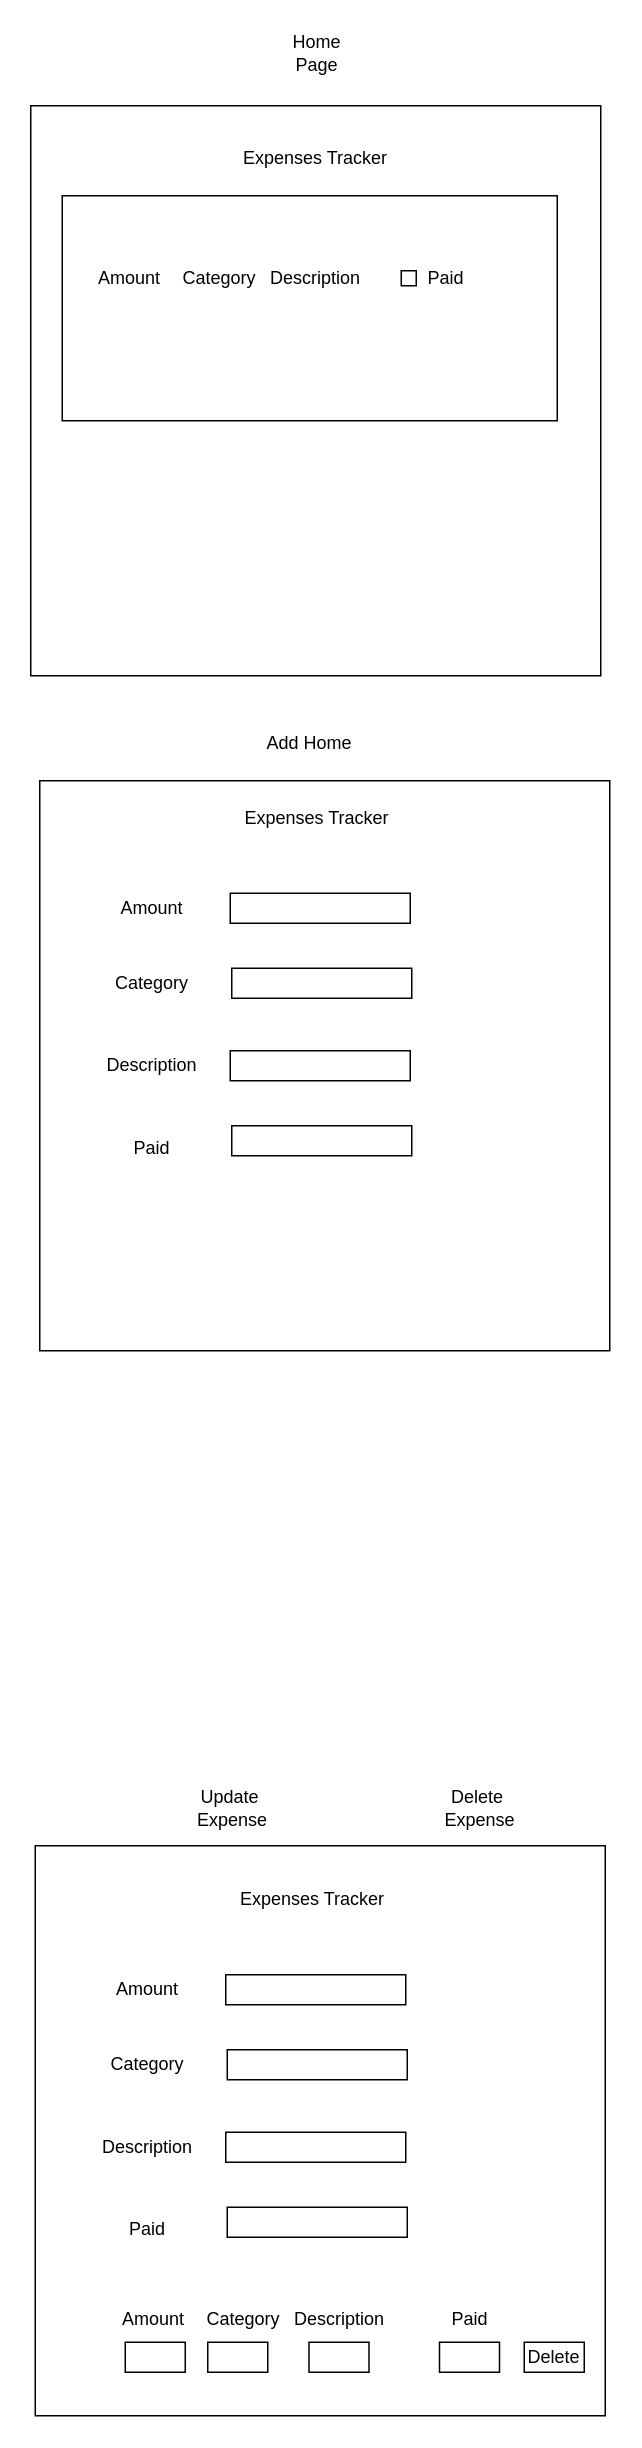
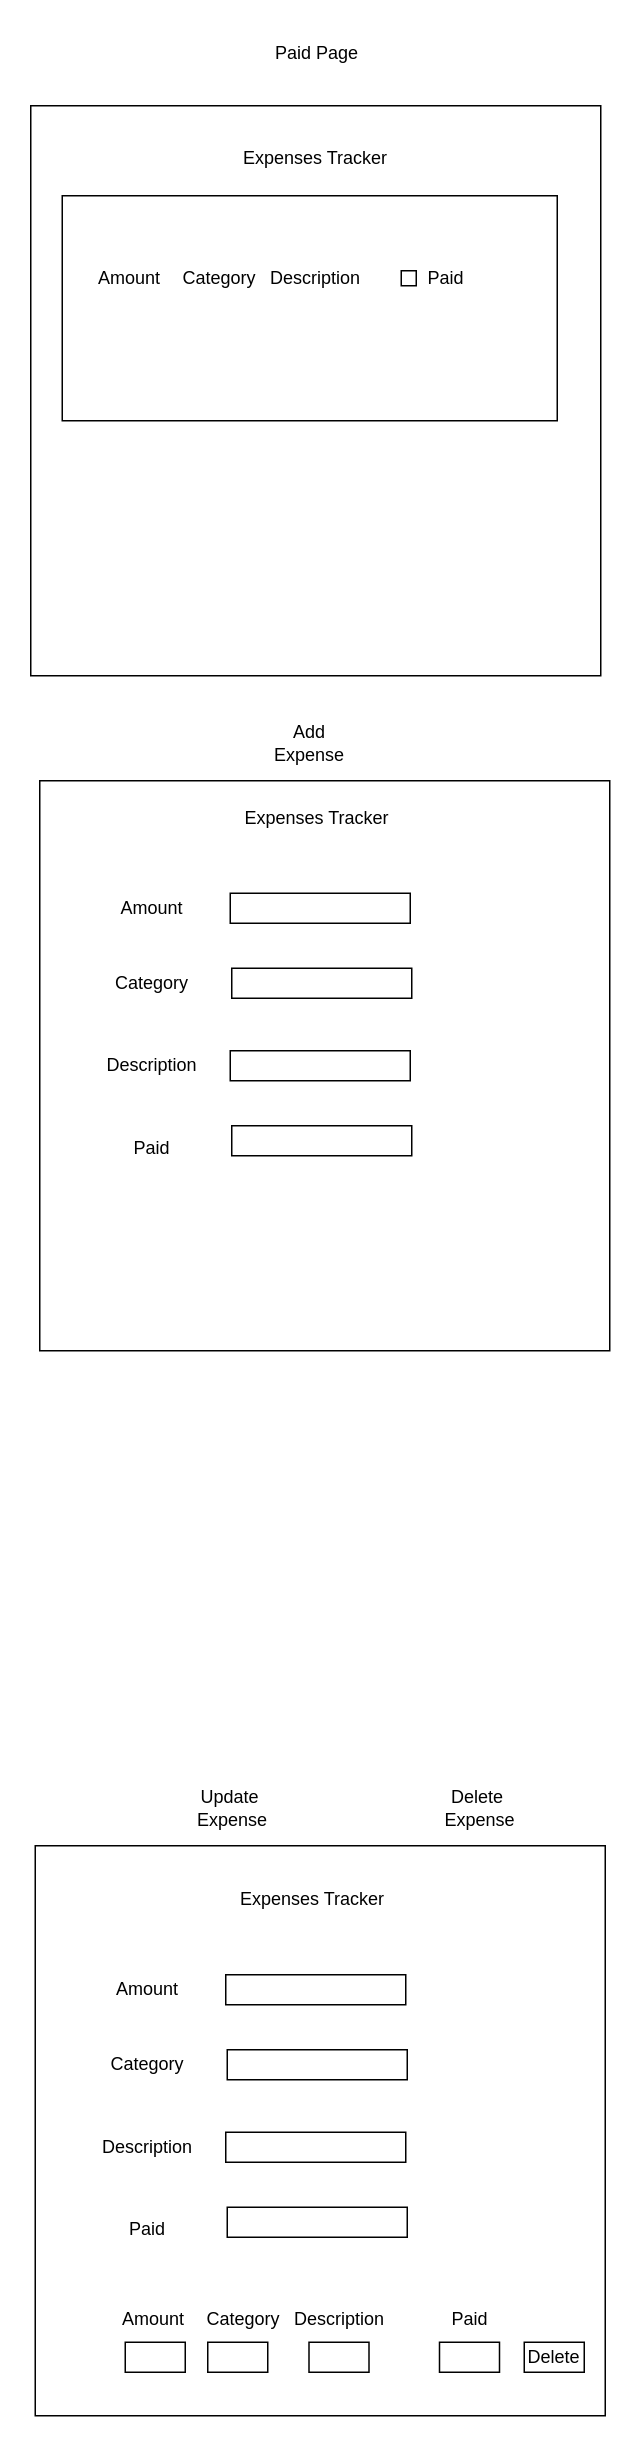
  <mxCell id="0" />
  <mxCell id="1" parent="0" />
  <mxCell id="2" value="" style="whiteSpace=wrap;html=1;aspect=fixed;" vertex="1" parent="1"><mxGeometry x="20" y="70" width="380" height="380" as="geometry" /></mxCell>
  <mxCell id="3" value="Expenses Tracker&lt;br&gt;" style="text;html=1;strokeColor=none;fillColor=none;align=center;verticalAlign=middle;whiteSpace=wrap;rounded=0;" vertex="1" parent="1"><mxGeometry x="153" y="90" width="114" height="30" as="geometry" /></mxCell>
  <mxCell id="4" value="" style="rounded=0;whiteSpace=wrap;html=1;" vertex="1" parent="1"><mxGeometry x="41" y="130" width="330" height="150" as="geometry" /></mxCell>
  <mxCell id="5" value="Amount" style="text;html=1;strokeColor=none;fillColor=none;align=center;verticalAlign=middle;whiteSpace=wrap;rounded=0;" vertex="1" parent="1"><mxGeometry x="56" y="170" width="60" height="30" as="geometry" /></mxCell>
  <mxCell id="6" value="Category" style="text;html=1;strokeColor=none;fillColor=none;align=center;verticalAlign=middle;whiteSpace=wrap;rounded=0;" vertex="1" parent="1"><mxGeometry x="116" y="170" width="60" height="30" as="geometry" /></mxCell>
  <mxCell id="7" value="Description" style="text;html=1;strokeColor=none;fillColor=none;align=center;verticalAlign=middle;whiteSpace=wrap;rounded=0;" vertex="1" parent="1"><mxGeometry x="180" y="170" width="60" height="30" as="geometry" /></mxCell>
  <mxCell id="8" value="" style="whiteSpace=wrap;html=1;aspect=fixed;" vertex="1" parent="1"><mxGeometry x="267" y="180" width="10" height="10" as="geometry" /></mxCell>
  <mxCell id="9" value="Paid" style="text;html=1;strokeColor=none;fillColor=none;align=center;verticalAlign=middle;whiteSpace=wrap;rounded=0;" vertex="1" parent="1"><mxGeometry x="267" y="170" width="60" height="30" as="geometry" /></mxCell>
- <mxCell id="10" value="Home Page" style="text;html=1;strokeColor=none;fillColor=none;align=center;verticalAlign=middle;whiteSpace=wrap;rounded=0;" vertex="1" parent="1"><mxGeometry x="181" y="20" width="60" height="30" as="geometry" /></mxCell>
+ <mxCell id="10" value="Paid Page" style="text;html=1;strokeColor=none;fillColor=none;align=center;verticalAlign=middle;whiteSpace=wrap;rounded=0;" vertex="1" parent="1"><mxGeometry x="181" y="20" width="60" height="30" as="geometry" /></mxCell>
  <mxCell id="11" value="" style="whiteSpace=wrap;html=1;aspect=fixed;" vertex="1" parent="1"><mxGeometry x="26" y="520" width="380" height="380" as="geometry" /></mxCell>
- <mxCell id="12" value="Add Home" style="text;html=1;strokeColor=none;fillColor=none;align=center;verticalAlign=middle;whiteSpace=wrap;rounded=0;" vertex="1" parent="1"><mxGeometry x="176" y="480" width="60" height="30" as="geometry" /></mxCell>
+ <mxCell id="12" value="Add Expense" style="text;html=1;strokeColor=none;fillColor=none;align=center;verticalAlign=middle;whiteSpace=wrap;rounded=0;" vertex="1" parent="1"><mxGeometry x="176" y="480" width="60" height="30" as="geometry" /></mxCell>
  <mxCell id="13" value="" style="whiteSpace=wrap;html=1;aspect=fixed;" vertex="1" parent="1"><mxGeometry x="23" y="1230" width="380" height="380" as="geometry" /></mxCell>
  <mxCell id="14" value="Update&lt;br&gt;&amp;nbsp;Expense" style="text;html=1;strokeColor=none;fillColor=none;align=center;verticalAlign=middle;whiteSpace=wrap;rounded=0;" vertex="1" parent="1"><mxGeometry x="123" y="1190" width="60" height="30" as="geometry" /></mxCell>
  <mxCell id="15" value="Delete&lt;br&gt;&amp;nbsp;Expense" style="text;html=1;strokeColor=none;fillColor=none;align=center;verticalAlign=middle;whiteSpace=wrap;rounded=0;" vertex="1" parent="1"><mxGeometry x="287.5" y="1190" width="60" height="30" as="geometry" /></mxCell>
  <mxCell id="16" value="Expenses Tracker&lt;br&gt;" style="text;html=1;strokeColor=none;fillColor=none;align=center;verticalAlign=middle;whiteSpace=wrap;rounded=0;" vertex="1" parent="1"><mxGeometry x="154" y="530" width="114" height="30" as="geometry" /></mxCell>
  <mxCell id="17" value="Category" style="text;html=1;strokeColor=none;fillColor=none;align=center;verticalAlign=middle;whiteSpace=wrap;rounded=0;" vertex="1" parent="1"><mxGeometry x="70.5" y="640" width="60" height="30" as="geometry" /></mxCell>
  <mxCell id="18" value="Amount" style="text;html=1;strokeColor=none;fillColor=none;align=center;verticalAlign=middle;whiteSpace=wrap;rounded=0;" vertex="1" parent="1"><mxGeometry x="70.5" y="590" width="60" height="30" as="geometry" /></mxCell>
  <mxCell id="19" value="Paid" style="text;html=1;strokeColor=none;fillColor=none;align=center;verticalAlign=middle;whiteSpace=wrap;rounded=0;" vertex="1" parent="1"><mxGeometry x="70.5" y="750" width="60" height="30" as="geometry" /></mxCell>
  <mxCell id="20" value="Description" style="text;html=1;strokeColor=none;fillColor=none;align=center;verticalAlign=middle;whiteSpace=wrap;rounded=0;" vertex="1" parent="1"><mxGeometry x="70.5" y="695" width="60" height="30" as="geometry" /></mxCell>
  <mxCell id="21" value="" style="rounded=0;whiteSpace=wrap;html=1;" vertex="1" parent="1"><mxGeometry x="153" y="595" width="120" height="20" as="geometry" /></mxCell>
  <mxCell id="22" value="" style="rounded=0;whiteSpace=wrap;html=1;" vertex="1" parent="1"><mxGeometry x="154" y="645" width="120" height="20" as="geometry" /></mxCell>
  <mxCell id="23" value="" style="rounded=0;whiteSpace=wrap;html=1;" vertex="1" parent="1"><mxGeometry x="153" y="700" width="120" height="20" as="geometry" /></mxCell>
  <mxCell id="24" value="" style="rounded=0;whiteSpace=wrap;html=1;" vertex="1" parent="1"><mxGeometry x="154" y="750" width="120" height="20" as="geometry" /></mxCell>
  <mxCell id="25" value="Expenses Tracker&lt;br&gt;" style="text;html=1;strokeColor=none;fillColor=none;align=center;verticalAlign=middle;whiteSpace=wrap;rounded=0;" vertex="1" parent="1"><mxGeometry x="151" y="1251" width="114" height="30" as="geometry" /></mxCell>
  <mxCell id="26" value="" style="rounded=0;whiteSpace=wrap;html=1;" vertex="1" parent="1"><mxGeometry x="150" y="1316" width="120" height="20" as="geometry" /></mxCell>
  <mxCell id="27" value="" style="rounded=0;whiteSpace=wrap;html=1;" vertex="1" parent="1"><mxGeometry x="151" y="1366" width="120" height="20" as="geometry" /></mxCell>
  <mxCell id="28" value="Category" style="text;html=1;strokeColor=none;fillColor=none;align=center;verticalAlign=middle;whiteSpace=wrap;rounded=0;" vertex="1" parent="1"><mxGeometry x="67.5" y="1361" width="60" height="30" as="geometry" /></mxCell>
  <mxCell id="29" value="Amount" style="text;html=1;strokeColor=none;fillColor=none;align=center;verticalAlign=middle;whiteSpace=wrap;rounded=0;" vertex="1" parent="1"><mxGeometry x="67.5" y="1311" width="60" height="30" as="geometry" /></mxCell>
  <mxCell id="30" value="Description" style="text;html=1;strokeColor=none;fillColor=none;align=center;verticalAlign=middle;whiteSpace=wrap;rounded=0;" vertex="1" parent="1"><mxGeometry x="67.5" y="1416" width="60" height="30" as="geometry" /></mxCell>
  <mxCell id="31" value="Paid" style="text;html=1;strokeColor=none;fillColor=none;align=center;verticalAlign=middle;whiteSpace=wrap;rounded=0;" vertex="1" parent="1"><mxGeometry x="67.5" y="1471" width="60" height="30" as="geometry" /></mxCell>
  <mxCell id="32" value="" style="rounded=0;whiteSpace=wrap;html=1;" vertex="1" parent="1"><mxGeometry x="150" y="1421" width="120" height="20" as="geometry" /></mxCell>
  <mxCell id="33" value="" style="rounded=0;whiteSpace=wrap;html=1;" vertex="1" parent="1"><mxGeometry x="151" y="1471" width="120" height="20" as="geometry" /></mxCell>
  <mxCell id="34" value="Amount" style="text;html=1;strokeColor=none;fillColor=none;align=center;verticalAlign=middle;whiteSpace=wrap;rounded=0;" vertex="1" parent="1"><mxGeometry x="71.5" y="1531" width="60" height="30" as="geometry" /></mxCell>
  <mxCell id="35" value="Category" style="text;html=1;strokeColor=none;fillColor=none;align=center;verticalAlign=middle;whiteSpace=wrap;rounded=0;" vertex="1" parent="1"><mxGeometry x="131.5" y="1531" width="60" height="30" as="geometry" /></mxCell>
  <mxCell id="36" value="Description" style="text;html=1;strokeColor=none;fillColor=none;align=center;verticalAlign=middle;whiteSpace=wrap;rounded=0;" vertex="1" parent="1"><mxGeometry x="195.5" y="1531" width="60" height="30" as="geometry" /></mxCell>
  <mxCell id="37" value="Paid" style="text;html=1;strokeColor=none;fillColor=none;align=center;verticalAlign=middle;whiteSpace=wrap;rounded=0;" vertex="1" parent="1"><mxGeometry x="282.5" y="1531" width="60" height="30" as="geometry" /></mxCell>
  <mxCell id="38" value="" style="rounded=0;whiteSpace=wrap;html=1;" vertex="1" parent="1"><mxGeometry x="83" y="1561" width="40" height="20" as="geometry" /></mxCell>
  <mxCell id="39" value="" style="rounded=0;whiteSpace=wrap;html=1;" vertex="1" parent="1"><mxGeometry x="138" y="1561" width="40" height="20" as="geometry" /></mxCell>
  <mxCell id="40" value="" style="rounded=0;whiteSpace=wrap;html=1;" vertex="1" parent="1"><mxGeometry x="205.5" y="1561" width="40" height="20" as="geometry" /></mxCell>
  <mxCell id="41" value="" style="rounded=0;whiteSpace=wrap;html=1;" vertex="1" parent="1"><mxGeometry x="292.5" y="1561" width="40" height="20" as="geometry" /></mxCell>
  <mxCell id="42" value="" style="rounded=0;whiteSpace=wrap;html=1;" vertex="1" parent="1"><mxGeometry x="349" y="1561" width="40" height="20" as="geometry" /></mxCell>
  <mxCell id="43" value="Delete" style="text;html=1;strokeColor=none;fillColor=none;align=center;verticalAlign=middle;whiteSpace=wrap;rounded=0;" vertex="1" parent="1"><mxGeometry x="339" y="1556" width="60" height="30" as="geometry" /></mxCell>
